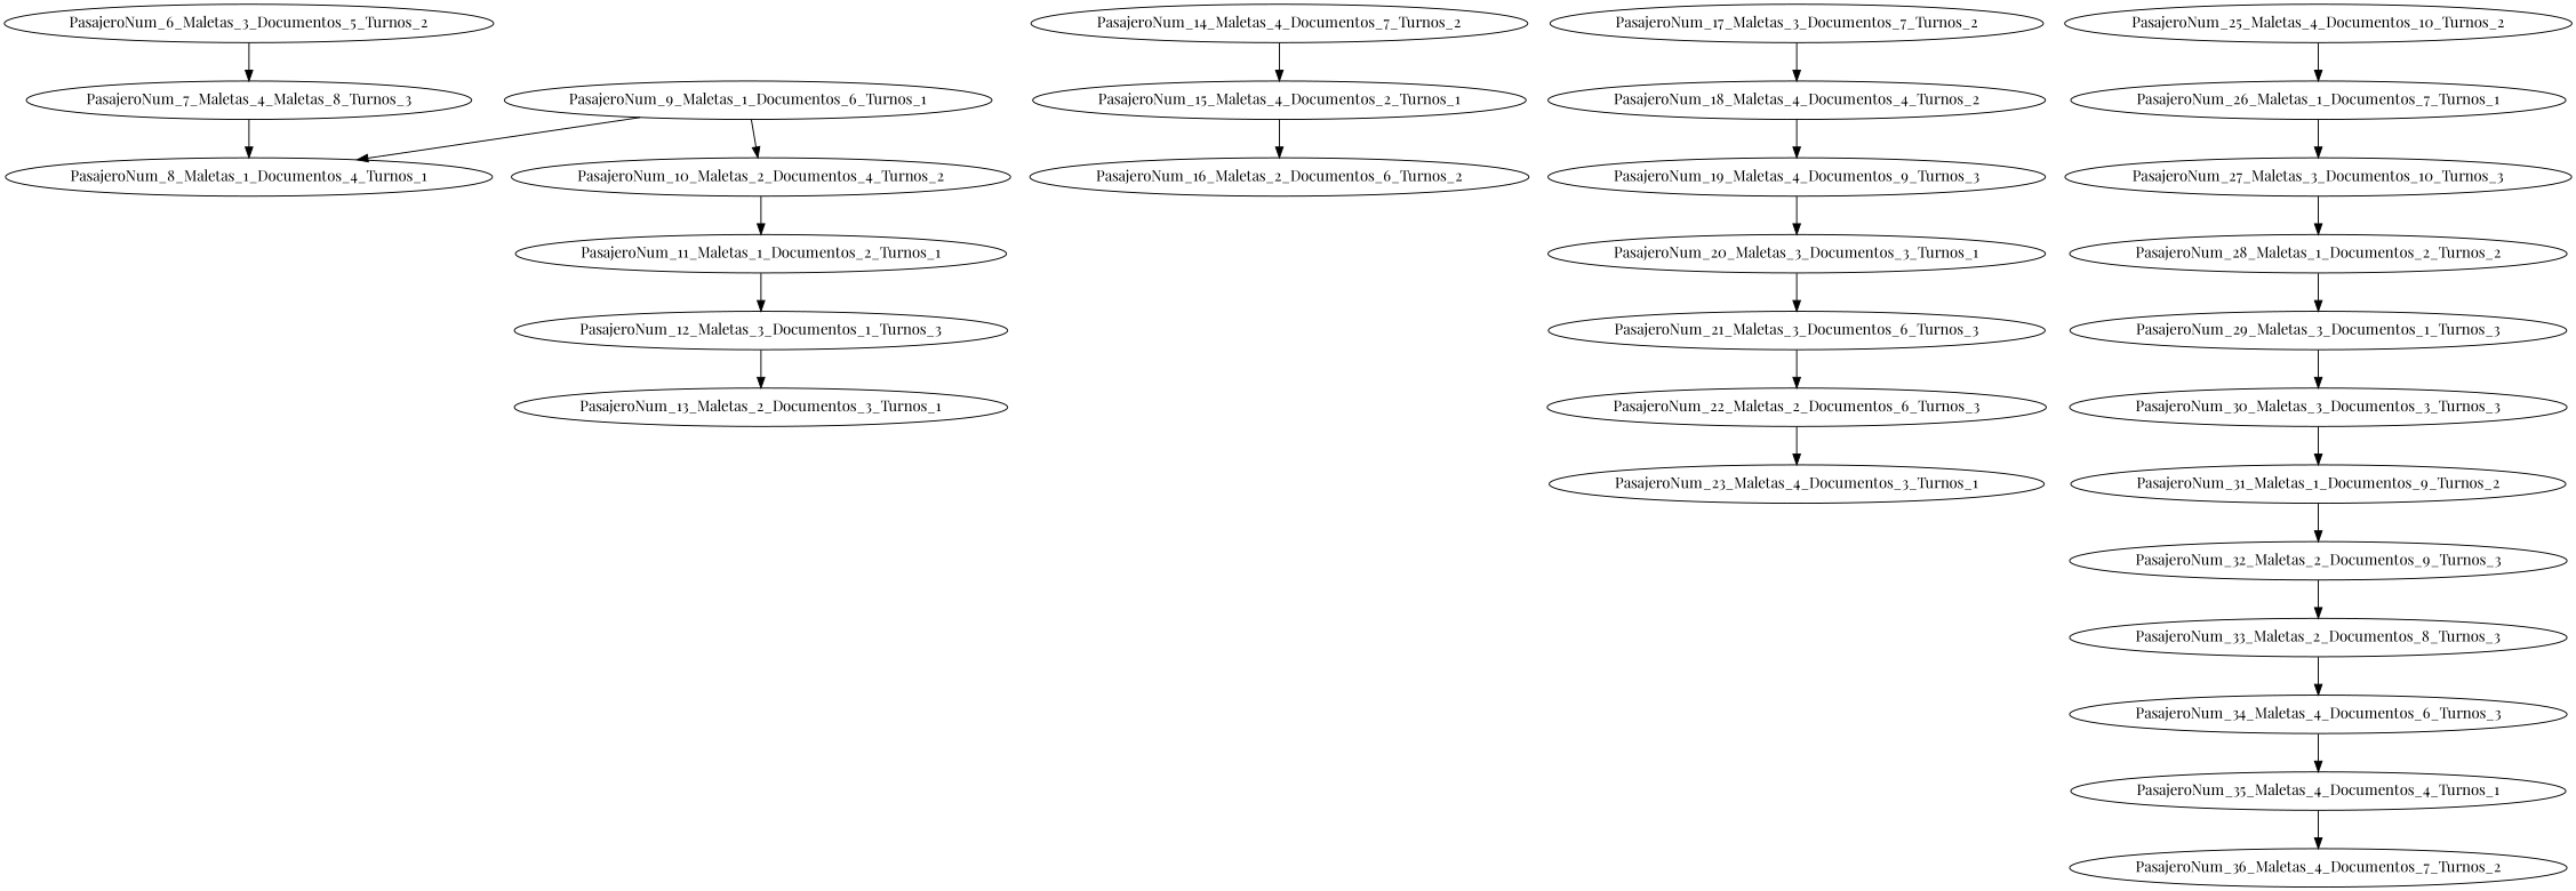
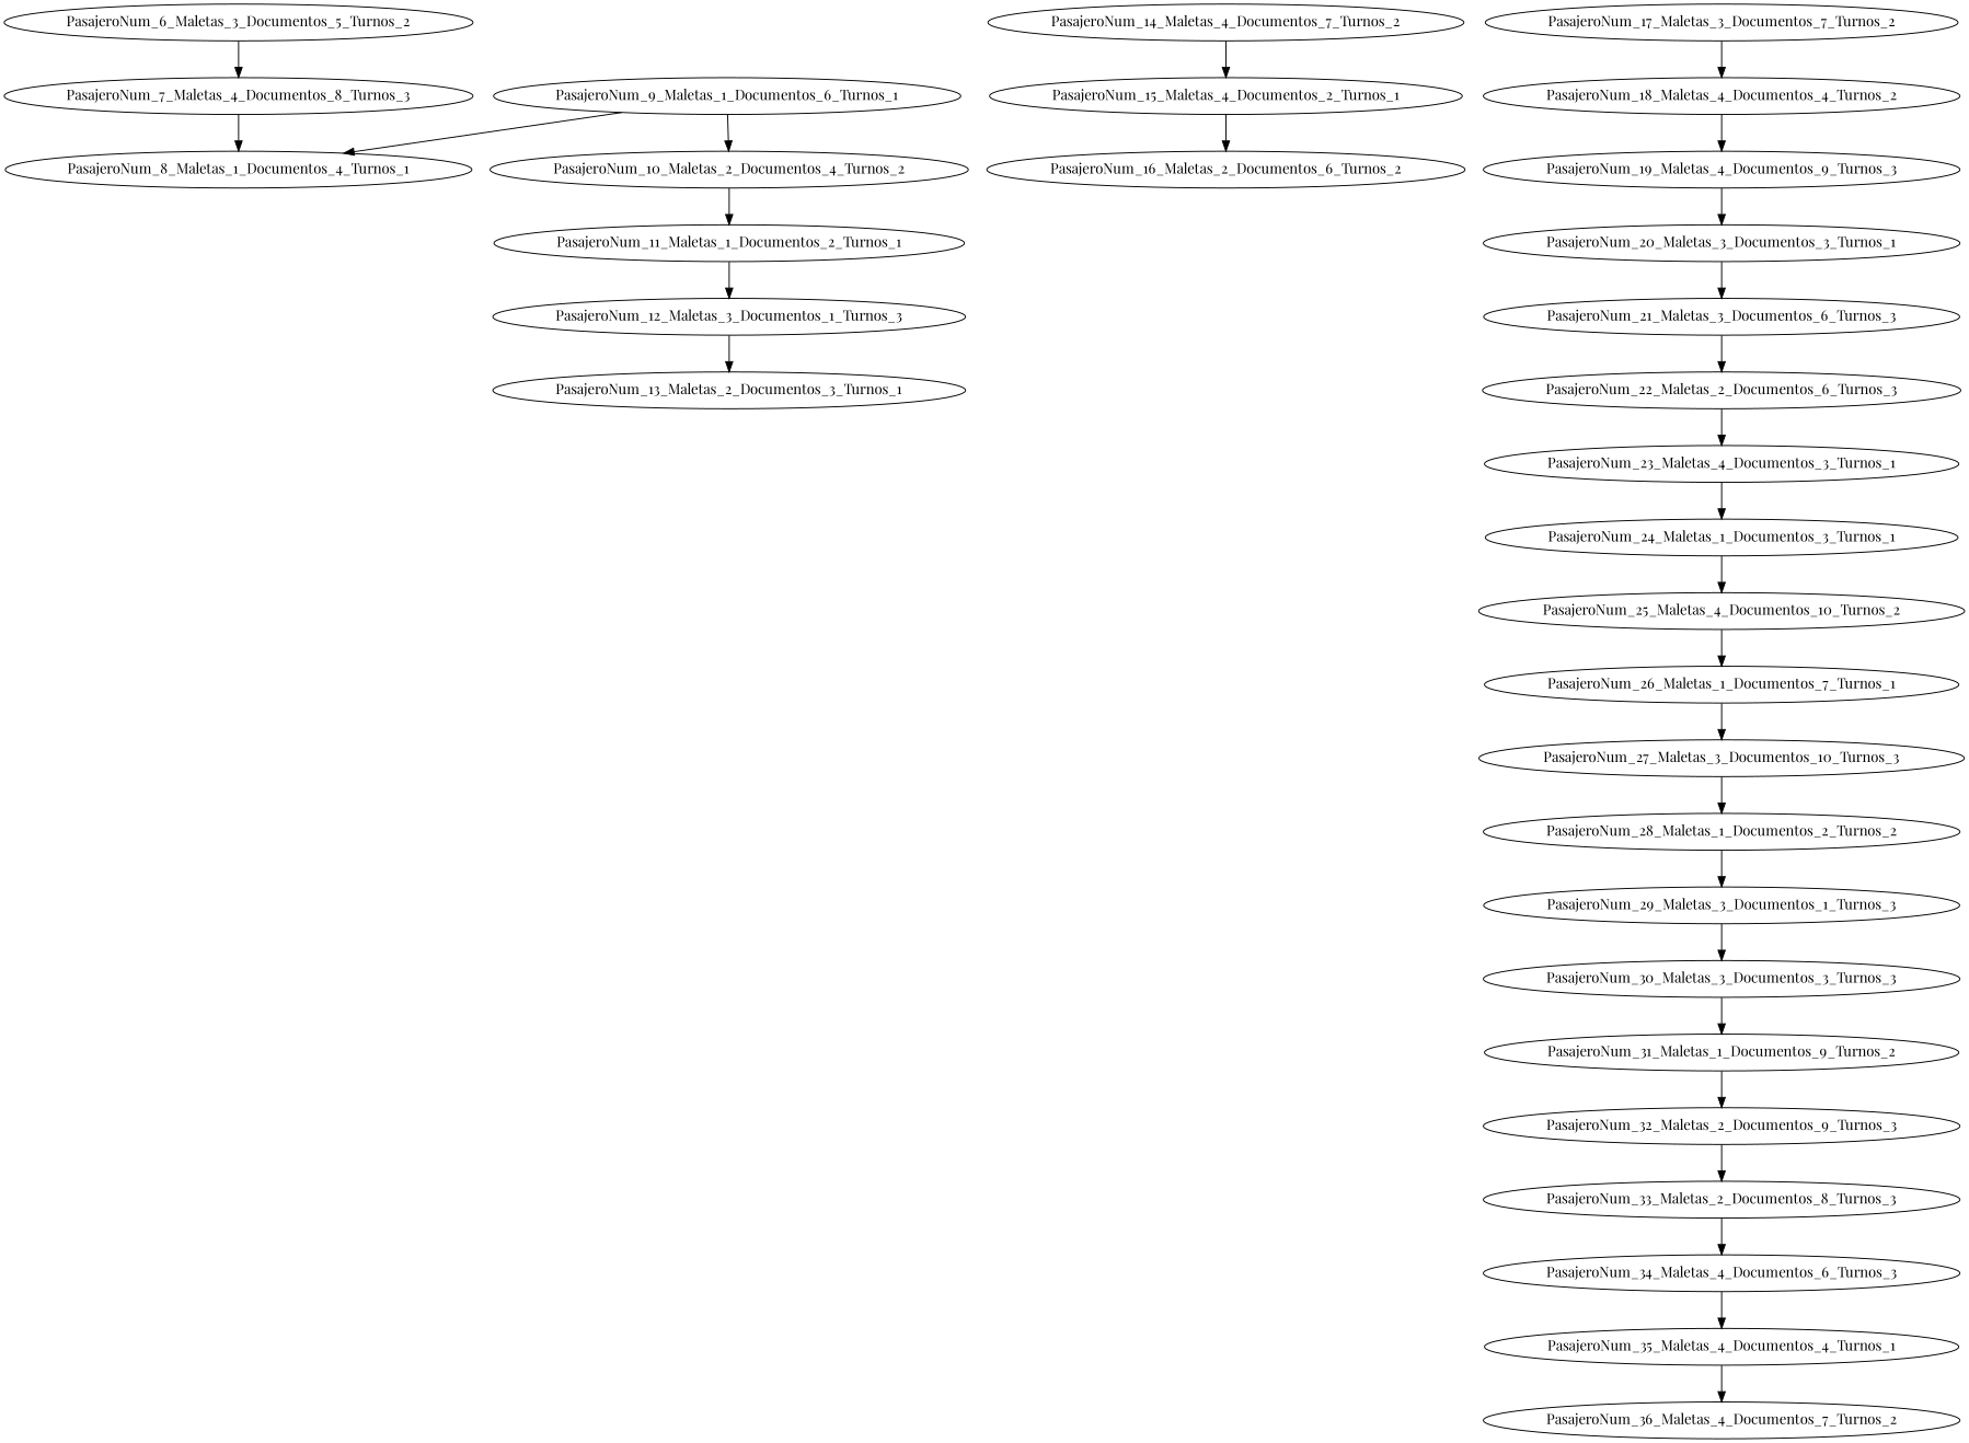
  digraph {
    fontname="Playfair Display"
    node [fontname="Playfair Display"]
    edge [fontname="Playfair Display"]
    PasajeroNum_6_Maletas_3_Documentos_5_Turnos_2
-   PasajeroNum_7_Maletas_4_Documentos_8_Turnos_3 [label=PasajeroNum_7_Maletas_4_Maletas_8_Turnos_3]
+   PasajeroNum_7_Maletas_4_Documentos_8_Turnos_3
    PasajeroNum_8_Maletas_1_Documentos_4_Turnos_1
    PasajeroNum_9_Maletas_1_Documentos_6_Turnos_1
    PasajeroNum_10_Maletas_2_Documentos_4_Turnos_2
    PasajeroNum_11_Maletas_1_Documentos_2_Turnos_1
    PasajeroNum_12_Maletas_3_Documentos_1_Turnos_3
    PasajeroNum_13_Maletas_2_Documentos_3_Turnos_1
    PasajeroNum_14_Maletas_4_Documentos_7_Turnos_2
    PasajeroNum_15_Maletas_4_Documentos_2_Turnos_1
    PasajeroNum_16_Maletas_2_Documentos_6_Turnos_2
    PasajeroNum_17_Maletas_3_Documentos_7_Turnos_2
    PasajeroNum_18_Maletas_4_Documentos_4_Turnos_2
    PasajeroNum_19_Maletas_4_Documentos_9_Turnos_3
    PasajeroNum_20_Maletas_3_Documentos_3_Turnos_1
    PasajeroNum_21_Maletas_3_Documentos_6_Turnos_3
    PasajeroNum_22_Maletas_2_Documentos_6_Turnos_3
    PasajeroNum_23_Maletas_4_Documentos_3_Turnos_1
+   PasajeroNum_24_Maletas_1_Documentos_3_Turnos_1
    PasajeroNum_25_Maletas_4_Documentos_10_Turnos_2
    PasajeroNum_26_Maletas_1_Documentos_7_Turnos_1
    PasajeroNum_27_Maletas_3_Documentos_10_Turnos_3
    PasajeroNum_28_Maletas_1_Documentos_2_Turnos_2
    PasajeroNum_29_Maletas_3_Documentos_1_Turnos_3
    PasajeroNum_30_Maletas_3_Documentos_3_Turnos_3
    PasajeroNum_31_Maletas_1_Documentos_9_Turnos_2
    PasajeroNum_32_Maletas_2_Documentos_9_Turnos_3
    PasajeroNum_33_Maletas_2_Documentos_8_Turnos_3
    PasajeroNum_34_Maletas_4_Documentos_6_Turnos_3
    PasajeroNum_35_Maletas_4_Documentos_4_Turnos_1
    PasajeroNum_36_Maletas_4_Documentos_7_Turnos_2
    PasajeroNum_6_Maletas_3_Documentos_5_Turnos_2 -> PasajeroNum_7_Maletas_4_Documentos_8_Turnos_3
    PasajeroNum_7_Maletas_4_Documentos_8_Turnos_3 -> PasajeroNum_8_Maletas_1_Documentos_4_Turnos_1
    PasajeroNum_9_Maletas_1_Documentos_6_Turnos_1 -> PasajeroNum_8_Maletas_1_Documentos_4_Turnos_1
    PasajeroNum_9_Maletas_1_Documentos_6_Turnos_1 -> PasajeroNum_10_Maletas_2_Documentos_4_Turnos_2
    PasajeroNum_10_Maletas_2_Documentos_4_Turnos_2 -> PasajeroNum_11_Maletas_1_Documentos_2_Turnos_1
    PasajeroNum_11_Maletas_1_Documentos_2_Turnos_1 -> PasajeroNum_12_Maletas_3_Documentos_1_Turnos_3
    PasajeroNum_12_Maletas_3_Documentos_1_Turnos_3 -> PasajeroNum_13_Maletas_2_Documentos_3_Turnos_1
    PasajeroNum_14_Maletas_4_Documentos_7_Turnos_2 -> PasajeroNum_15_Maletas_4_Documentos_2_Turnos_1
    PasajeroNum_15_Maletas_4_Documentos_2_Turnos_1 -> PasajeroNum_16_Maletas_2_Documentos_6_Turnos_2
    PasajeroNum_17_Maletas_3_Documentos_7_Turnos_2 -> PasajeroNum_18_Maletas_4_Documentos_4_Turnos_2
    PasajeroNum_18_Maletas_4_Documentos_4_Turnos_2 -> PasajeroNum_19_Maletas_4_Documentos_9_Turnos_3
    PasajeroNum_19_Maletas_4_Documentos_9_Turnos_3 -> PasajeroNum_20_Maletas_3_Documentos_3_Turnos_1
    PasajeroNum_20_Maletas_3_Documentos_3_Turnos_1 -> PasajeroNum_21_Maletas_3_Documentos_6_Turnos_3
    PasajeroNum_21_Maletas_3_Documentos_6_Turnos_3 -> PasajeroNum_22_Maletas_2_Documentos_6_Turnos_3
    PasajeroNum_22_Maletas_2_Documentos_6_Turnos_3 -> PasajeroNum_23_Maletas_4_Documentos_3_Turnos_1
+   PasajeroNum_23_Maletas_4_Documentos_3_Turnos_1 -> PasajeroNum_24_Maletas_1_Documentos_3_Turnos_1
+   PasajeroNum_24_Maletas_1_Documentos_3_Turnos_1 -> PasajeroNum_25_Maletas_4_Documentos_10_Turnos_2
    PasajeroNum_25_Maletas_4_Documentos_10_Turnos_2 -> PasajeroNum_26_Maletas_1_Documentos_7_Turnos_1
    PasajeroNum_26_Maletas_1_Documentos_7_Turnos_1 -> PasajeroNum_27_Maletas_3_Documentos_10_Turnos_3
    PasajeroNum_27_Maletas_3_Documentos_10_Turnos_3 -> PasajeroNum_28_Maletas_1_Documentos_2_Turnos_2
    PasajeroNum_28_Maletas_1_Documentos_2_Turnos_2 -> PasajeroNum_29_Maletas_3_Documentos_1_Turnos_3
    PasajeroNum_29_Maletas_3_Documentos_1_Turnos_3 -> PasajeroNum_30_Maletas_3_Documentos_3_Turnos_3
    PasajeroNum_30_Maletas_3_Documentos_3_Turnos_3 -> PasajeroNum_31_Maletas_1_Documentos_9_Turnos_2
    PasajeroNum_31_Maletas_1_Documentos_9_Turnos_2 -> PasajeroNum_32_Maletas_2_Documentos_9_Turnos_3
    PasajeroNum_32_Maletas_2_Documentos_9_Turnos_3 -> PasajeroNum_33_Maletas_2_Documentos_8_Turnos_3
    PasajeroNum_33_Maletas_2_Documentos_8_Turnos_3 -> PasajeroNum_34_Maletas_4_Documentos_6_Turnos_3
    PasajeroNum_34_Maletas_4_Documentos_6_Turnos_3 -> PasajeroNum_35_Maletas_4_Documentos_4_Turnos_1
    PasajeroNum_35_Maletas_4_Documentos_4_Turnos_1 -> PasajeroNum_36_Maletas_4_Documentos_7_Turnos_2
  }
